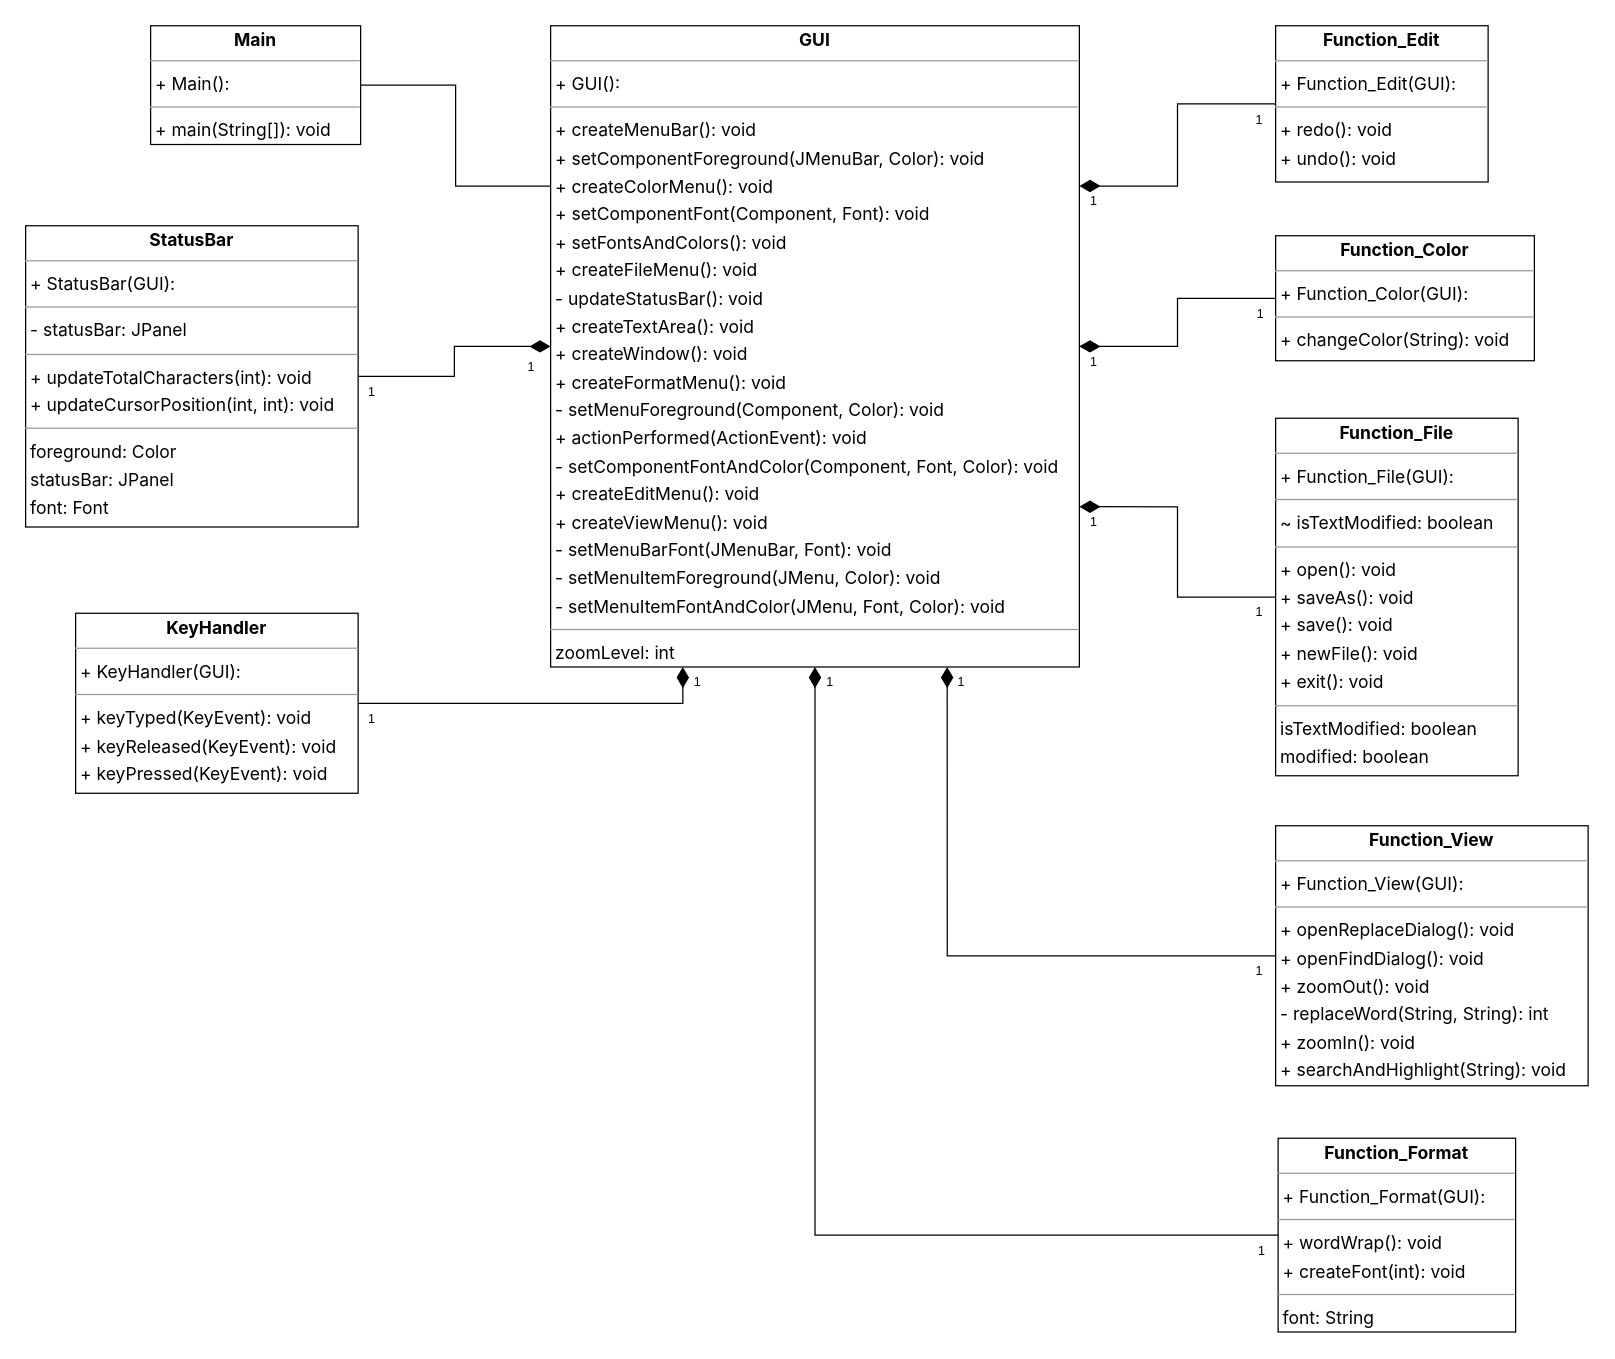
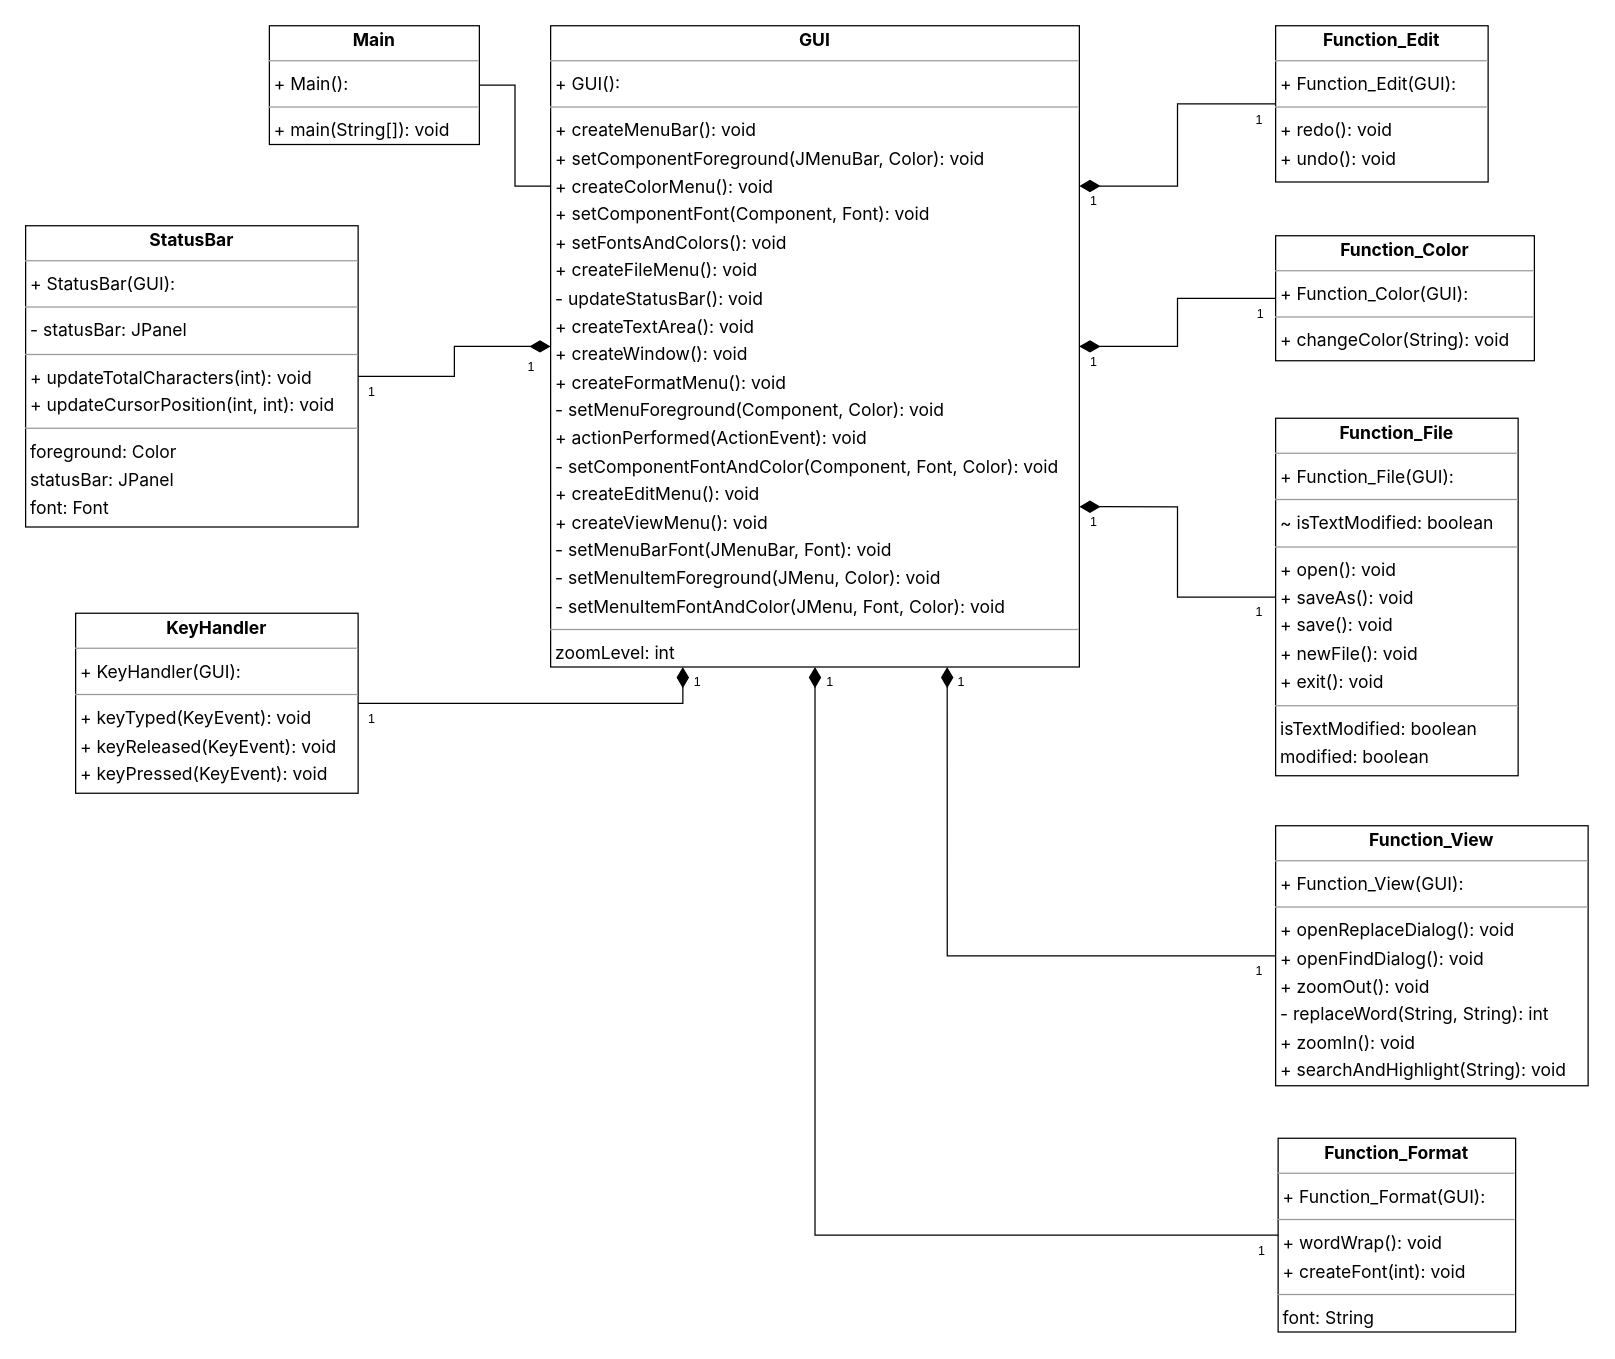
  <mxCell id="0" />
  <mxCell id="1" parent="0" />
  <mxCell id="2" value="" style="align=right;html=1;verticalAlign=bottom;endArrow=none;startArrow=diamondThin;startSize=14;startFill=1;edgeStyle=orthogonalEdgeStyle;rounded=0;exitX=1;exitY=0.75;exitDx=0;exitDy=0;entryX=0;entryY=0.5;entryDx=0;entryDy=0;" edge="1" parent="1" source="10" target="7"><mxGeometry x="1" relative="1" as="geometry"><mxPoint x="423" y="168" as="sourcePoint" /><mxPoint x="1040" y="103" as="targetPoint" /></mxGeometry></mxCell>
  <mxCell id="3" value="1" style="resizable=0;html=1;align=left;verticalAlign=top;labelBackgroundColor=none;fontSize=10" connectable="0" vertex="1" parent="2"><mxGeometry x="-1" relative="1" as="geometry"><mxPoint x="7" as="offset" /></mxGeometry></mxCell>
  <mxCell id="4" value="1" style="resizable=0;html=1;align=right;verticalAlign=top;labelBackgroundColor=none;fontSize=10" connectable="0" vertex="1" parent="2"><mxGeometry x="1" relative="1" as="geometry"><mxPoint x="-10" as="offset" /></mxGeometry></mxCell>
  <mxCell id="5" value="&lt;p style=&quot;margin:0px;margin-top:4px;text-align:center;&quot;&gt;&lt;b&gt;Function_Color&lt;/b&gt;&lt;/p&gt;&lt;hr size=&quot;1&quot;/&gt;&lt;p style=&quot;margin:0 0 0 4px;line-height:1.6;&quot;&gt;+ Function_Color(GUI): &lt;/p&gt;&lt;hr size=&quot;1&quot;/&gt;&lt;p style=&quot;margin:0 0 0 4px;line-height:1.6;&quot;&gt;+ changeColor(String): void&lt;/p&gt;" style="verticalAlign=top;align=left;overflow=fill;fontSize=14;fontFamily=Inter;html=1;rounded=0;shadow=0;comic=0;labelBackgroundColor=none;strokeWidth=1;" parent="1" vertex="1"><mxGeometry x="1020" y="188" width="207" height="100" as="geometry" /></mxCell>
  <mxCell id="6" value="&lt;p style=&quot;margin:0px;margin-top:4px;text-align:center;&quot;&gt;&lt;b&gt;Function_Edit&lt;/b&gt;&lt;/p&gt;&lt;hr size=&quot;1&quot;/&gt;&lt;p style=&quot;margin:0 0 0 4px;line-height:1.6;&quot;&gt;+ Function_Edit(GUI): &lt;/p&gt;&lt;hr size=&quot;1&quot;/&gt;&lt;p style=&quot;margin:0 0 0 4px;line-height:1.6;&quot;&gt;+ redo(): void&lt;br/&gt;+ undo(): void&lt;/p&gt;" style="verticalAlign=top;align=left;overflow=fill;fontSize=14;fontFamily=Inter;html=1;rounded=0;shadow=0;comic=0;labelBackgroundColor=none;strokeWidth=1;" parent="1" vertex="1"><mxGeometry x="1020" y="20" width="170" height="125" as="geometry" /></mxCell>
  <mxCell id="7" value="&lt;p style=&quot;margin:0px;margin-top:4px;text-align:center;&quot;&gt;&lt;b&gt;Function_File&lt;/b&gt;&lt;/p&gt;&lt;hr size=&quot;1&quot;/&gt;&lt;p style=&quot;margin:0 0 0 4px;line-height:1.6;&quot;&gt;+ Function_File(GUI): &lt;/p&gt;&lt;hr size=&quot;1&quot;/&gt;&lt;p style=&quot;margin:0 0 0 4px;line-height:1.6;&quot;&gt;~ isTextModified: boolean&lt;/p&gt;&lt;hr size=&quot;1&quot;/&gt;&lt;p style=&quot;margin:0 0 0 4px;line-height:1.6;&quot;&gt;+ open(): void&lt;br/&gt;+ saveAs(): void&lt;br/&gt;+ save(): void&lt;br/&gt;+ newFile(): void&lt;br/&gt;+ exit(): void&lt;/p&gt;&lt;hr size=&quot;1&quot;/&gt;&lt;p style=&quot;margin:0 0 0 4px;line-height:1.6;&quot;&gt; isTextModified: boolean&lt;br/&gt; modified: boolean&lt;/p&gt;" style="verticalAlign=top;align=left;overflow=fill;fontSize=14;fontFamily=Inter;html=1;rounded=0;shadow=0;comic=0;labelBackgroundColor=none;strokeWidth=1;" parent="1" vertex="1"><mxGeometry x="1020" y="334" width="194" height="286" as="geometry" /></mxCell>
  <mxCell id="8" value="&lt;p style=&quot;margin:0px;margin-top:4px;text-align:center;&quot;&gt;&lt;b&gt;Function_Format&lt;/b&gt;&lt;/p&gt;&lt;hr size=&quot;1&quot;/&gt;&lt;p style=&quot;margin:0 0 0 4px;line-height:1.6;&quot;&gt;+ Function_Format(GUI): &lt;/p&gt;&lt;hr size=&quot;1&quot;/&gt;&lt;p style=&quot;margin:0 0 0 4px;line-height:1.6;&quot;&gt;+ wordWrap(): void&lt;br/&gt;+ createFont(int): void&lt;/p&gt;&lt;hr size=&quot;1&quot;/&gt;&lt;p style=&quot;margin:0 0 0 4px;line-height:1.6;&quot;&gt; font: String&lt;/p&gt;" style="verticalAlign=top;align=left;overflow=fill;fontSize=14;fontFamily=Inter;html=1;rounded=0;shadow=0;comic=0;labelBackgroundColor=none;strokeWidth=1;" parent="1" vertex="1"><mxGeometry x="1022" y="910" width="190" height="155" as="geometry" /></mxCell>
  <mxCell id="9" value="&lt;p style=&quot;margin:0px;margin-top:4px;text-align:center;&quot;&gt;&lt;b&gt;Function_View&lt;/b&gt;&lt;/p&gt;&lt;hr size=&quot;1&quot;/&gt;&lt;p style=&quot;margin:0 0 0 4px;line-height:1.6;&quot;&gt;+ Function_View(GUI): &lt;/p&gt;&lt;hr size=&quot;1&quot;/&gt;&lt;p style=&quot;margin:0 0 0 4px;line-height:1.6;&quot;&gt;+ openReplaceDialog(): void&lt;br/&gt;+ openFindDialog(): void&lt;br/&gt;+ zoomOut(): void&lt;br/&gt;- replaceWord(String, String): int&lt;br/&gt;+ zoomIn(): void&lt;br/&gt;+ searchAndHighlight(String): void&lt;/p&gt;" style="verticalAlign=top;align=left;overflow=fill;fontSize=14;fontFamily=Inter;html=1;rounded=0;shadow=0;comic=0;labelBackgroundColor=none;strokeWidth=1;" parent="1" vertex="1"><mxGeometry x="1020" y="660" width="250" height="208" as="geometry" /></mxCell>
  <mxCell id="10" value="&lt;p style=&quot;margin:0px;margin-top:4px;text-align:center;&quot;&gt;&lt;b&gt;GUI&lt;/b&gt;&lt;/p&gt;&lt;hr size=&quot;1&quot;/&gt;&lt;p style=&quot;margin:0 0 0 4px;line-height:1.6;&quot;&gt;+ GUI(): &lt;/p&gt;&lt;hr size=&quot;1&quot;/&gt;&lt;p style=&quot;margin:0 0 0 4px;line-height:1.6;&quot;&gt;+ createMenuBar(): void&lt;br/&gt;+ setComponentForeground(JMenuBar, Color): void&lt;br/&gt;+ createColorMenu(): void&lt;br/&gt;+ setComponentFont(Component, Font): void&lt;br/&gt;+ setFontsAndColors(): void&lt;br/&gt;+ createFileMenu(): void&lt;br/&gt;- updateStatusBar(): void&lt;br/&gt;+ createTextArea(): void&lt;br/&gt;+ createWindow(): void&lt;br/&gt;+ createFormatMenu(): void&lt;br/&gt;- setMenuForeground(Component, Color): void&lt;br/&gt;+ actionPerformed(ActionEvent): void&lt;br/&gt;- setComponentFontAndColor(Component, Font, Color): void&lt;br/&gt;+ createEditMenu(): void&lt;br/&gt;+ createViewMenu(): void&lt;br/&gt;- setMenuBarFont(JMenuBar, Font): void&lt;br/&gt;- setMenuItemForeground(JMenu, Color): void&lt;br/&gt;- setMenuItemFontAndColor(JMenu, Font, Color): void&lt;/p&gt;&lt;hr size=&quot;1&quot;/&gt;&lt;p style=&quot;margin:0 0 0 4px;line-height:1.6;&quot;&gt; zoomLevel: int&lt;/p&gt;" style="verticalAlign=top;align=left;overflow=fill;fontSize=14;fontFamily=Inter;html=1;rounded=0;shadow=0;comic=0;labelBackgroundColor=none;strokeWidth=1;" parent="1" vertex="1"><mxGeometry x="440" y="20" width="423" height="513" as="geometry" /></mxCell>
  <mxCell id="11" value="&lt;p style=&quot;margin:0px;margin-top:4px;text-align:center;&quot;&gt;&lt;b&gt;KeyHandler&lt;/b&gt;&lt;/p&gt;&lt;hr size=&quot;1&quot;/&gt;&lt;p style=&quot;margin:0 0 0 4px;line-height:1.6;&quot;&gt;+ KeyHandler(GUI): &lt;/p&gt;&lt;hr size=&quot;1&quot;/&gt;&lt;p style=&quot;margin:0 0 0 4px;line-height:1.6;&quot;&gt;+ keyTyped(KeyEvent): void&lt;br/&gt;+ keyReleased(KeyEvent): void&lt;br/&gt;+ keyPressed(KeyEvent): void&lt;/p&gt;" style="verticalAlign=top;align=left;overflow=fill;fontSize=14;fontFamily=Inter;html=1;rounded=0;shadow=0;comic=0;labelBackgroundColor=none;strokeWidth=1;" parent="1" vertex="1"><mxGeometry x="60" y="490" width="226" height="144" as="geometry" /></mxCell>
- <mxCell id="12" value="&lt;p style=&quot;margin:0px;margin-top:4px;text-align:center;&quot;&gt;&lt;b&gt;Main&lt;/b&gt;&lt;/p&gt;&lt;hr size=&quot;1&quot;/&gt;&lt;p style=&quot;margin:0 0 0 4px;line-height:1.6;&quot;&gt;+ Main(): &lt;/p&gt;&lt;hr size=&quot;1&quot;/&gt;&lt;p style=&quot;margin:0 0 0 4px;line-height:1.6;&quot;&gt;+ main(String[]): void&lt;/p&gt;" style="verticalAlign=top;align=left;overflow=fill;fontSize=14;fontFamily=Inter;html=1;rounded=0;shadow=0;comic=0;labelBackgroundColor=none;strokeWidth=1;" parent="1" vertex="1"><mxGeometry x="120" y="20" width="168" height="95" as="geometry" /></mxCell>
+ <mxCell id="12" value="&lt;p style=&quot;margin:0px;margin-top:4px;text-align:center;&quot;&gt;&lt;b&gt;Main&lt;/b&gt;&lt;/p&gt;&lt;hr size=&quot;1&quot;/&gt;&lt;p style=&quot;margin:0 0 0 4px;line-height:1.6;&quot;&gt;+ Main(): &lt;/p&gt;&lt;hr size=&quot;1&quot;/&gt;&lt;p style=&quot;margin:0 0 0 4px;line-height:1.6;&quot;&gt;+ main(String[]): void&lt;/p&gt;" style="verticalAlign=top;align=left;overflow=fill;fontSize=14;fontFamily=Inter;html=1;rounded=0;shadow=0;comic=0;labelBackgroundColor=none;strokeWidth=1;" parent="1" vertex="1"><mxGeometry x="215" y="20" width="168" height="95" as="geometry" /></mxCell>
  <mxCell id="13" value="&lt;p style=&quot;margin:0px;margin-top:4px;text-align:center;&quot;&gt;&lt;b&gt;StatusBar&lt;/b&gt;&lt;/p&gt;&lt;hr size=&quot;1&quot;/&gt;&lt;p style=&quot;margin:0 0 0 4px;line-height:1.6;&quot;&gt;+ StatusBar(GUI): &lt;/p&gt;&lt;hr size=&quot;1&quot;/&gt;&lt;p style=&quot;margin:0 0 0 4px;line-height:1.6;&quot;&gt;- statusBar: JPanel&lt;/p&gt;&lt;hr size=&quot;1&quot;/&gt;&lt;p style=&quot;margin:0 0 0 4px;line-height:1.6;&quot;&gt;+ updateTotalCharacters(int): void&lt;br/&gt;+ updateCursorPosition(int, int): void&lt;/p&gt;&lt;hr size=&quot;1&quot;/&gt;&lt;p style=&quot;margin:0 0 0 4px;line-height:1.6;&quot;&gt; foreground: Color&lt;br/&gt; statusBar: JPanel&lt;br/&gt; font: Font&lt;/p&gt;" style="verticalAlign=top;align=left;overflow=fill;fontSize=14;fontFamily=Inter;html=1;rounded=0;shadow=0;comic=0;labelBackgroundColor=none;strokeWidth=1;" parent="1" vertex="1"><mxGeometry x="20" y="180" width="266" height="241" as="geometry" /></mxCell>
  <mxCell id="14" value="" style="align=right;html=1;verticalAlign=bottom;endArrow=none;startArrow=diamondThin;startSize=14;startFill=1;edgeStyle=orthogonalEdgeStyle;rounded=0;exitX=1;exitY=0.25;exitDx=0;exitDy=0;entryX=0;entryY=0.5;entryDx=0;entryDy=0;" edge="1" parent="1" source="10" target="6"><mxGeometry x="1" relative="1" as="geometry"><mxPoint x="640" y="10" as="sourcePoint" /><mxPoint x="800" y="10" as="targetPoint" /></mxGeometry></mxCell>
  <mxCell id="15" value="1" style="resizable=0;html=1;align=left;verticalAlign=top;labelBackgroundColor=none;fontSize=10" connectable="0" vertex="1" parent="14"><mxGeometry x="-1" relative="1" as="geometry"><mxPoint x="7" as="offset" /></mxGeometry></mxCell>
  <mxCell id="16" value="1" style="resizable=0;html=1;align=right;verticalAlign=top;labelBackgroundColor=none;fontSize=10" connectable="0" vertex="1" parent="14"><mxGeometry x="1" relative="1" as="geometry"><mxPoint x="-10" as="offset" /></mxGeometry></mxCell>
  <mxCell id="17" value="" style="align=right;html=1;verticalAlign=bottom;endArrow=none;startArrow=diamondThin;startSize=14;startFill=1;edgeStyle=orthogonalEdgeStyle;rounded=0;exitX=1;exitY=0.5;exitDx=0;exitDy=0;entryX=0;entryY=0.5;entryDx=0;entryDy=0;" edge="1" parent="1" source="10" target="5"><mxGeometry x="1" relative="1" as="geometry"><mxPoint x="413" y="158" as="sourcePoint" /><mxPoint x="1030" y="93" as="targetPoint" /></mxGeometry></mxCell>
  <mxCell id="18" value="1" style="resizable=0;html=1;align=left;verticalAlign=top;labelBackgroundColor=none;fontSize=10" connectable="0" vertex="1" parent="17"><mxGeometry x="-1" relative="1" as="geometry"><mxPoint x="7" as="offset" /></mxGeometry></mxCell>
  <mxCell id="19" value="1" style="resizable=0;html=1;align=right;verticalAlign=top;labelBackgroundColor=none;fontSize=10" connectable="0" vertex="1" parent="17"><mxGeometry x="1" relative="1" as="geometry"><mxPoint x="-10" as="offset" /></mxGeometry></mxCell>
  <mxCell id="20" value="" style="align=right;html=1;verticalAlign=bottom;endArrow=none;startArrow=diamondThin;startSize=14;startFill=1;edgeStyle=orthogonalEdgeStyle;rounded=0;exitX=0.75;exitY=1;exitDx=0;exitDy=0;entryX=0;entryY=0.5;entryDx=0;entryDy=0;" edge="1" parent="1" source="10" target="9"><mxGeometry x="1" relative="1" as="geometry"><mxPoint x="440" y="742.73" as="sourcePoint" /><mxPoint x="1057" y="677.73" as="targetPoint" /></mxGeometry></mxCell>
  <mxCell id="21" value="1" style="resizable=0;html=1;align=left;verticalAlign=top;labelBackgroundColor=none;fontSize=10" connectable="0" vertex="1" parent="20"><mxGeometry x="-1" relative="1" as="geometry"><mxPoint x="7" as="offset" /></mxGeometry></mxCell>
  <mxCell id="22" value="1" style="resizable=0;html=1;align=right;verticalAlign=top;labelBackgroundColor=none;fontSize=10" connectable="0" vertex="1" parent="20"><mxGeometry x="1" relative="1" as="geometry"><mxPoint x="-10" as="offset" /></mxGeometry></mxCell>
  <mxCell id="23" value="" style="align=right;html=1;verticalAlign=bottom;endArrow=none;startArrow=diamondThin;startSize=14;startFill=1;edgeStyle=orthogonalEdgeStyle;rounded=0;exitX=0.5;exitY=1;exitDx=0;exitDy=0;entryX=0;entryY=0.5;entryDx=0;entryDy=0;" edge="1" parent="1" source="10" target="8"><mxGeometry x="1" relative="1" as="geometry"><mxPoint x="370" y="855" as="sourcePoint" /><mxPoint x="987" y="790" as="targetPoint" /></mxGeometry></mxCell>
  <mxCell id="24" value="1" style="resizable=0;html=1;align=left;verticalAlign=top;labelBackgroundColor=none;fontSize=10" connectable="0" vertex="1" parent="23"><mxGeometry x="-1" relative="1" as="geometry"><mxPoint x="7" as="offset" /></mxGeometry></mxCell>
  <mxCell id="25" value="1" style="resizable=0;html=1;align=right;verticalAlign=top;labelBackgroundColor=none;fontSize=10" connectable="0" vertex="1" parent="23"><mxGeometry x="1" relative="1" as="geometry"><mxPoint x="-10" as="offset" /></mxGeometry></mxCell>
  <mxCell id="26" value="" style="align=right;html=1;verticalAlign=bottom;endArrow=none;startArrow=diamondThin;startSize=14;startFill=1;edgeStyle=orthogonalEdgeStyle;rounded=0;exitX=0.25;exitY=1;exitDx=0;exitDy=0;entryX=1;entryY=0.5;entryDx=0;entryDy=0;" edge="1" parent="1" source="10" target="11"><mxGeometry x="1" relative="1" as="geometry"><mxPoint x="282.43" y="728" as="sourcePoint" /><mxPoint x="439.43" y="800" as="targetPoint" /></mxGeometry></mxCell>
  <mxCell id="27" value="1" style="resizable=0;html=1;align=left;verticalAlign=top;labelBackgroundColor=none;fontSize=10" connectable="0" vertex="1" parent="26"><mxGeometry x="-1" relative="1" as="geometry"><mxPoint x="7" as="offset" /></mxGeometry></mxCell>
  <mxCell id="28" value="1" style="resizable=0;html=1;align=right;verticalAlign=top;labelBackgroundColor=none;fontSize=10" connectable="0" vertex="1" parent="26"><mxGeometry x="1" relative="1" as="geometry"><mxPoint x="14" as="offset" /></mxGeometry></mxCell>
  <mxCell id="29" value="" style="align=right;html=1;verticalAlign=bottom;endArrow=none;startArrow=diamondThin;startSize=14;startFill=1;edgeStyle=orthogonalEdgeStyle;rounded=0;exitX=0;exitY=0.5;exitDx=0;exitDy=0;entryX=1;entryY=0.5;entryDx=0;entryDy=0;" edge="1" parent="1" source="10" target="13"><mxGeometry x="1" relative="1" as="geometry"><mxPoint x="240" y="440" as="sourcePoint" /><mxPoint x="397" y="512" as="targetPoint" /></mxGeometry></mxCell>
  <mxCell id="30" value="1" style="resizable=0;html=1;align=left;verticalAlign=top;labelBackgroundColor=none;fontSize=10" connectable="0" vertex="1" parent="29"><mxGeometry x="-1" relative="1" as="geometry"><mxPoint x="-20" y="4" as="offset" /></mxGeometry></mxCell>
  <mxCell id="31" value="1" style="resizable=0;html=1;align=right;verticalAlign=top;labelBackgroundColor=none;fontSize=10" connectable="0" vertex="1" parent="29"><mxGeometry x="1" relative="1" as="geometry"><mxPoint x="14" as="offset" /></mxGeometry></mxCell>
  <mxCell id="32" value="" style="edgeStyle=orthogonalEdgeStyle;html=1;endArrow=none;elbow=vertical;rounded=0;entryX=0;entryY=0.25;entryDx=0;entryDy=0;exitX=1;exitY=0.5;exitDx=0;exitDy=0;" edge="1" parent="1" source="12" target="10"><mxGeometry width="160" relative="1" as="geometry"><mxPoint x="30" y="140" as="sourcePoint" /><mxPoint x="190" y="140" as="targetPoint" /></mxGeometry></mxCell>
